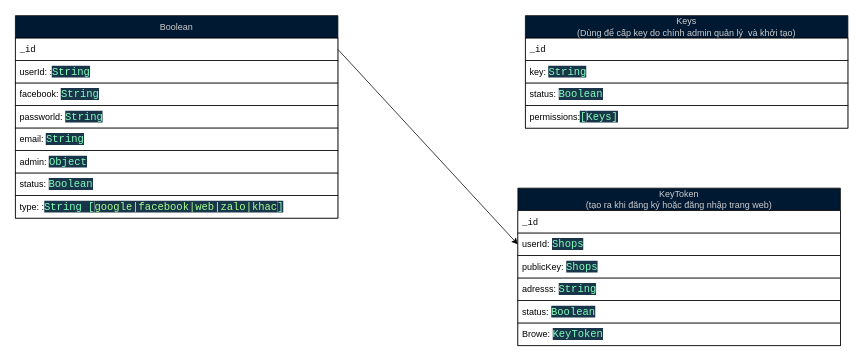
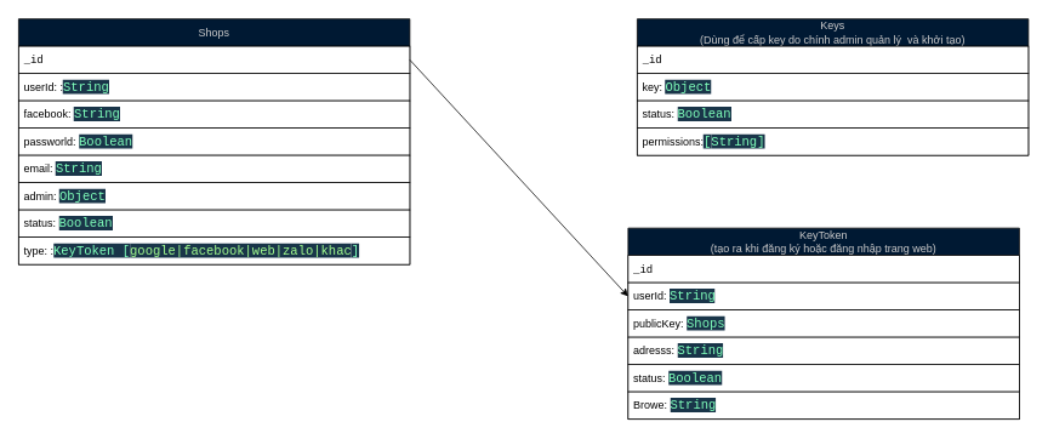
  <mxCell id="0" />
  <mxCell id="1" parent="0" />
- <mxCell id="2" value="Boolean" style="swimlane;fontStyle=0;childLayout=stackLayout;horizontal=1;startSize=30;horizontalStack=0;resizeParent=1;resizeParentMax=0;resizeLast=0;collapsible=1;marginBottom=0;whiteSpace=wrap;html=1;labelBackgroundColor=none;fontColor=#CCCCCC;swimlaneFillColor=none;gradientColor=none;fillColor=#001933;" vertex="1" parent="1"><mxGeometry x="20" y="20" width="430" height="270" as="geometry" /></mxCell>
+ <mxCell id="2" value="Shops" style="swimlane;fontStyle=0;childLayout=stackLayout;horizontal=1;startSize=30;horizontalStack=0;resizeParent=1;resizeParentMax=0;resizeLast=0;collapsible=1;marginBottom=0;whiteSpace=wrap;html=1;labelBackgroundColor=none;fontColor=#CCCCCC;swimlaneFillColor=none;gradientColor=none;fillColor=#001933;" vertex="1" parent="1"><mxGeometry x="20" y="20" width="430" height="270" as="geometry" /></mxCell>
  <mxCell id="3" value="&lt;font face=&quot;Menlo, Monaco, Courier New, monospace&quot;&gt;_id&lt;/font&gt;" style="text;strokeColor=default;fillColor=default;align=left;verticalAlign=middle;spacingLeft=4;spacingRight=4;overflow=hidden;points=[[0,0.5],[1,0.5]];portConstraint=eastwest;rotatable=0;whiteSpace=wrap;html=1;labelBackgroundColor=none;fontColor=default;labelBorderColor=none;" vertex="1" parent="2"><mxGeometry y="30" width="430" height="30" as="geometry" /></mxCell>
  <mxCell id="4" value="userId: :&lt;span style=&quot;color: rgb(128, 255, 187); background-color: rgb(25, 53, 73); font-family: Consolas, &amp;quot;Courier New&amp;quot;, monospace; font-size: 14px;&quot;&gt;String&lt;/span&gt;" style="text;strokeColor=default;fillColor=default;align=left;verticalAlign=middle;spacingLeft=4;spacingRight=4;overflow=hidden;points=[[0,0.5],[1,0.5]];portConstraint=eastwest;rotatable=0;whiteSpace=wrap;html=1;labelBackgroundColor=none;fontColor=default;labelBorderColor=none;" vertex="1" parent="2"><mxGeometry y="60" width="430" height="30" as="geometry" /></mxCell>
  <mxCell id="5" value="facebook:&amp;nbsp;&lt;span style=&quot;color: rgb(128, 255, 187); background-color: rgb(25, 53, 73); font-family: Consolas, &amp;quot;Courier New&amp;quot;, monospace; font-size: 14px;&quot;&gt;String&lt;/span&gt;" style="text;strokeColor=default;fillColor=default;align=left;verticalAlign=middle;spacingLeft=4;spacingRight=4;overflow=hidden;points=[[0,0.5],[1,0.5]];portConstraint=eastwest;rotatable=0;whiteSpace=wrap;html=1;labelBackgroundColor=none;fontColor=default;labelBorderColor=none;" vertex="1" parent="2"><mxGeometry y="90" width="430" height="30" as="geometry" /></mxCell>
- <mxCell id="6" value="passworld:&amp;nbsp;&lt;span style=&quot;color: rgb(128, 255, 187); background-color: rgb(25, 53, 73); font-family: Consolas, &amp;quot;Courier New&amp;quot;, monospace; font-size: 14px;&quot;&gt;String&lt;/span&gt;" style="text;strokeColor=default;fillColor=default;align=left;verticalAlign=middle;spacingLeft=4;spacingRight=4;overflow=hidden;points=[[0,0.5],[1,0.5]];portConstraint=eastwest;rotatable=0;whiteSpace=wrap;html=1;labelBackgroundColor=none;fontColor=default;labelBorderColor=none;" vertex="1" parent="2"><mxGeometry y="120" width="430" height="30" as="geometry" /></mxCell>
+ <mxCell id="6" value="passworld:&amp;nbsp;&lt;span style=&quot;color: rgb(128, 255, 187); background-color: rgb(25, 53, 73); font-family: Consolas, &amp;quot;Courier New&amp;quot;, monospace; font-size: 14px;&quot;&gt;Boolean&lt;/span&gt;" style="text;strokeColor=default;fillColor=default;align=left;verticalAlign=middle;spacingLeft=4;spacingRight=4;overflow=hidden;points=[[0,0.5],[1,0.5]];portConstraint=eastwest;rotatable=0;whiteSpace=wrap;html=1;labelBackgroundColor=none;fontColor=default;labelBorderColor=none;" vertex="1" parent="2"><mxGeometry y="120" width="430" height="30" as="geometry" /></mxCell>
  <mxCell id="7" value="email:&amp;nbsp;&lt;span style=&quot;color: rgb(128, 255, 187); background-color: rgb(25, 53, 73); font-family: Consolas, &amp;quot;Courier New&amp;quot;, monospace; font-size: 14px;&quot;&gt;String&lt;/span&gt;" style="text;strokeColor=default;fillColor=default;align=left;verticalAlign=middle;spacingLeft=4;spacingRight=4;overflow=hidden;points=[[0,0.5],[1,0.5]];portConstraint=eastwest;rotatable=0;whiteSpace=wrap;html=1;labelBackgroundColor=none;fontColor=default;labelBorderColor=none;" vertex="1" parent="2"><mxGeometry y="150" width="430" height="30" as="geometry" /></mxCell>
  <mxCell id="8" value="admin: &lt;font face=&quot;Consolas, Courier New, monospace&quot; color=&quot;#80ffbb&quot;&gt;&lt;span style=&quot;font-size: 14px; background-color: rgb(25, 53, 73);&quot;&gt;Object&lt;/span&gt;&lt;/font&gt;" style="text;strokeColor=default;fillColor=default;align=left;verticalAlign=middle;spacingLeft=4;spacingRight=4;overflow=hidden;points=[[0,0.5],[1,0.5]];portConstraint=eastwest;rotatable=0;whiteSpace=wrap;html=1;labelBackgroundColor=none;fontColor=default;labelBorderColor=none;" vertex="1" parent="2"><mxGeometry y="180" width="430" height="30" as="geometry" /></mxCell>
  <mxCell id="9" value="status:&amp;nbsp;&lt;span style=&quot;color: rgb(128, 255, 187); background-color: rgb(25, 53, 73); font-family: Consolas, &amp;quot;Courier New&amp;quot;, monospace; font-size: 14px;&quot;&gt;Boolean&lt;/span&gt;" style="text;strokeColor=default;fillColor=default;align=left;verticalAlign=middle;spacingLeft=4;spacingRight=4;overflow=hidden;points=[[0,0.5],[1,0.5]];portConstraint=eastwest;rotatable=0;whiteSpace=wrap;html=1;labelBackgroundColor=none;fontColor=default;labelBorderColor=none;" vertex="1" parent="2"><mxGeometry y="210" width="430" height="30" as="geometry" /></mxCell>
- <mxCell id="10" value="type: :&lt;span style=&quot;color: rgb(128, 255, 187); background-color: rgb(25, 53, 73); font-family: Consolas, &amp;quot;Courier New&amp;quot;, monospace; font-size: 14px;&quot;&gt;String [&lt;/span&gt;&lt;span style=&quot;color: rgb(165, 255, 144); background-color: rgb(25, 53, 73); font-family: Consolas, &amp;quot;Courier New&amp;quot;, monospace; font-size: 14px;&quot;&gt;google|facebook|web|zalo|khac&lt;/span&gt;&lt;span style=&quot;background-color: rgb(25, 53, 73); color: rgb(128, 255, 187); font-family: Consolas, &amp;quot;Courier New&amp;quot;, monospace; font-size: 14px;&quot;&gt;]&lt;/span&gt;" style="text;strokeColor=default;fillColor=default;align=left;verticalAlign=middle;spacingLeft=4;spacingRight=4;overflow=hidden;points=[[0,0.5],[1,0.5]];portConstraint=eastwest;rotatable=0;whiteSpace=wrap;html=1;labelBackgroundColor=none;fontColor=default;labelBorderColor=none;" vertex="1" parent="2"><mxGeometry y="240" width="430" height="30" as="geometry" /></mxCell>
+ <mxCell id="10" value="type: :&lt;span style=&quot;color: rgb(128, 255, 187); background-color: rgb(25, 53, 73); font-family: Consolas, &amp;quot;Courier New&amp;quot;, monospace; font-size: 14px;&quot;&gt;KeyToken [&lt;/span&gt;&lt;span style=&quot;color: rgb(165, 255, 144); background-color: rgb(25, 53, 73); font-family: Consolas, &amp;quot;Courier New&amp;quot;, monospace; font-size: 14px;&quot;&gt;google|facebook|web|zalo|khac&lt;/span&gt;&lt;span style=&quot;background-color: rgb(25, 53, 73); color: rgb(128, 255, 187); font-family: Consolas, &amp;quot;Courier New&amp;quot;, monospace; font-size: 14px;&quot;&gt;]&lt;/span&gt;" style="text;strokeColor=default;fillColor=default;align=left;verticalAlign=middle;spacingLeft=4;spacingRight=4;overflow=hidden;points=[[0,0.5],[1,0.5]];portConstraint=eastwest;rotatable=0;whiteSpace=wrap;html=1;labelBackgroundColor=none;fontColor=default;labelBorderColor=none;" vertex="1" parent="2"><mxGeometry y="240" width="430" height="30" as="geometry" /></mxCell>
  <mxCell id="11" value="Keys&lt;br&gt;(Dùng để cấp key do chính admin quản lý&amp;nbsp; và khởi tạo)" style="swimlane;fontStyle=0;childLayout=stackLayout;horizontal=1;startSize=30;horizontalStack=0;resizeParent=1;resizeParentMax=0;resizeLast=0;collapsible=1;marginBottom=0;whiteSpace=wrap;html=1;labelBackgroundColor=none;fontColor=#CCCCCC;swimlaneFillColor=none;gradientColor=none;fillColor=#001933;" vertex="1" parent="1"><mxGeometry x="700" y="20" width="430" height="150" as="geometry" /></mxCell>
  <mxCell id="12" value="&lt;font face=&quot;Menlo, Monaco, Courier New, monospace&quot;&gt;_id&lt;/font&gt;" style="text;strokeColor=default;fillColor=default;align=left;verticalAlign=middle;spacingLeft=4;spacingRight=4;overflow=hidden;points=[[0,0.5],[1,0.5]];portConstraint=eastwest;rotatable=0;whiteSpace=wrap;html=1;labelBackgroundColor=none;fontColor=default;labelBorderColor=none;" vertex="1" parent="11"><mxGeometry y="30" width="430" height="30" as="geometry" /></mxCell>
- <mxCell id="13" value="key:&amp;nbsp;&lt;span style=&quot;color: rgb(128, 255, 187); background-color: rgb(25, 53, 73); font-family: Consolas, &amp;quot;Courier New&amp;quot;, monospace; font-size: 14px;&quot;&gt;String&lt;/span&gt;" style="text;strokeColor=default;fillColor=default;align=left;verticalAlign=middle;spacingLeft=4;spacingRight=4;overflow=hidden;points=[[0,0.5],[1,0.5]];portConstraint=eastwest;rotatable=0;whiteSpace=wrap;html=1;labelBackgroundColor=none;fontColor=default;labelBorderColor=none;" vertex="1" parent="11"><mxGeometry y="60" width="430" height="30" as="geometry" /></mxCell>
+ <mxCell id="13" value="key:&amp;nbsp;&lt;span style=&quot;color: rgb(128, 255, 187); background-color: rgb(25, 53, 73); font-family: Consolas, &amp;quot;Courier New&amp;quot;, monospace; font-size: 14px;&quot;&gt;Object&lt;/span&gt;" style="text;strokeColor=default;fillColor=default;align=left;verticalAlign=middle;spacingLeft=4;spacingRight=4;overflow=hidden;points=[[0,0.5],[1,0.5]];portConstraint=eastwest;rotatable=0;whiteSpace=wrap;html=1;labelBackgroundColor=none;fontColor=default;labelBorderColor=none;" vertex="1" parent="11"><mxGeometry y="60" width="430" height="30" as="geometry" /></mxCell>
  <mxCell id="14" value="status:&amp;nbsp;&lt;span style=&quot;color: rgb(128, 255, 187); background-color: rgb(25, 53, 73); font-family: Consolas, &amp;quot;Courier New&amp;quot;, monospace; font-size: 14px;&quot;&gt;Boolean&lt;/span&gt;" style="text;strokeColor=default;fillColor=default;align=left;verticalAlign=middle;spacingLeft=4;spacingRight=4;overflow=hidden;points=[[0,0.5],[1,0.5]];portConstraint=eastwest;rotatable=0;whiteSpace=wrap;html=1;labelBackgroundColor=none;fontColor=default;labelBorderColor=none;" vertex="1" parent="11"><mxGeometry y="90" width="430" height="30" as="geometry" /></mxCell>
- <mxCell id="15" value="permissions:&lt;span style=&quot;color: rgb(128, 255, 187); font-family: Consolas, &amp;quot;Courier New&amp;quot;, monospace; font-size: 14px; background-color: rgb(25, 53, 73);&quot;&gt;[&lt;/span&gt;&lt;span style=&quot;color: rgb(128, 255, 187); background-color: rgb(25, 53, 73); font-family: Consolas, &amp;quot;Courier New&amp;quot;, monospace; font-size: 14px;&quot;&gt;Keys]&lt;/span&gt;" style="text;strokeColor=default;fillColor=default;align=left;verticalAlign=middle;spacingLeft=4;spacingRight=4;overflow=hidden;points=[[0,0.5],[1,0.5]];portConstraint=eastwest;rotatable=0;whiteSpace=wrap;html=1;labelBackgroundColor=none;fontColor=default;labelBorderColor=none;" vertex="1" parent="11"><mxGeometry y="120" width="430" height="30" as="geometry" /></mxCell>
+ <mxCell id="15" value="permissions:&lt;span style=&quot;color: rgb(128, 255, 187); font-family: Consolas, &amp;quot;Courier New&amp;quot;, monospace; font-size: 14px; background-color: rgb(25, 53, 73);&quot;&gt;[&lt;/span&gt;&lt;span style=&quot;color: rgb(128, 255, 187); background-color: rgb(25, 53, 73); font-family: Consolas, &amp;quot;Courier New&amp;quot;, monospace; font-size: 14px;&quot;&gt;String]&lt;/span&gt;" style="text;strokeColor=default;fillColor=default;align=left;verticalAlign=middle;spacingLeft=4;spacingRight=4;overflow=hidden;points=[[0,0.5],[1,0.5]];portConstraint=eastwest;rotatable=0;whiteSpace=wrap;html=1;labelBackgroundColor=none;fontColor=default;labelBorderColor=none;" vertex="1" parent="11"><mxGeometry y="120" width="430" height="30" as="geometry" /></mxCell>
  <mxCell id="16" value="KeyToken&lt;br&gt;(tạo ra khi đăng ký hoặc đăng nhập trang web)" style="swimlane;fontStyle=0;childLayout=stackLayout;horizontal=1;startSize=30;horizontalStack=0;resizeParent=1;resizeParentMax=0;resizeLast=0;collapsible=1;marginBottom=0;whiteSpace=wrap;html=1;labelBackgroundColor=none;fontColor=#CCCCCC;swimlaneFillColor=none;gradientColor=none;fillColor=#001933;" vertex="1" parent="1"><mxGeometry x="690" y="250" width="430" height="210" as="geometry" /></mxCell>
  <mxCell id="17" value="&lt;font face=&quot;Menlo, Monaco, Courier New, monospace&quot;&gt;_id&lt;/font&gt;" style="text;strokeColor=default;fillColor=default;align=left;verticalAlign=middle;spacingLeft=4;spacingRight=4;overflow=hidden;points=[[0,0.5],[1,0.5]];portConstraint=eastwest;rotatable=0;whiteSpace=wrap;html=1;labelBackgroundColor=none;fontColor=default;labelBorderColor=none;" vertex="1" parent="16"><mxGeometry y="30" width="430" height="30" as="geometry" /></mxCell>
- <mxCell id="18" value="userId:&amp;nbsp;&lt;span style=&quot;color: rgb(128, 255, 187); background-color: rgb(25, 53, 73); font-family: Consolas, &amp;quot;Courier New&amp;quot;, monospace; font-size: 14px;&quot;&gt;Shops&lt;/span&gt;" style="text;strokeColor=default;fillColor=default;align=left;verticalAlign=middle;spacingLeft=4;spacingRight=4;overflow=hidden;points=[[0,0.5],[1,0.5]];portConstraint=eastwest;rotatable=0;whiteSpace=wrap;html=1;labelBackgroundColor=none;fontColor=default;labelBorderColor=none;" vertex="1" parent="16"><mxGeometry y="60" width="430" height="30" as="geometry" /></mxCell>
+ <mxCell id="18" value="userId:&amp;nbsp;&lt;span style=&quot;color: rgb(128, 255, 187); background-color: rgb(25, 53, 73); font-family: Consolas, &amp;quot;Courier New&amp;quot;, monospace; font-size: 14px;&quot;&gt;String&lt;/span&gt;" style="text;strokeColor=default;fillColor=default;align=left;verticalAlign=middle;spacingLeft=4;spacingRight=4;overflow=hidden;points=[[0,0.5],[1,0.5]];portConstraint=eastwest;rotatable=0;whiteSpace=wrap;html=1;labelBackgroundColor=none;fontColor=default;labelBorderColor=none;" vertex="1" parent="16"><mxGeometry y="60" width="430" height="30" as="geometry" /></mxCell>
  <mxCell id="19" value="publicKey:&amp;nbsp;&lt;span style=&quot;color: rgb(128, 255, 187); background-color: rgb(25, 53, 73); font-family: Consolas, &amp;quot;Courier New&amp;quot;, monospace; font-size: 14px;&quot;&gt;Shops&lt;/span&gt;" style="text;strokeColor=default;fillColor=default;align=left;verticalAlign=middle;spacingLeft=4;spacingRight=4;overflow=hidden;points=[[0,0.5],[1,0.5]];portConstraint=eastwest;rotatable=0;whiteSpace=wrap;html=1;labelBackgroundColor=none;fontColor=default;labelBorderColor=none;" vertex="1" parent="16"><mxGeometry y="90" width="430" height="30" as="geometry" /></mxCell>
  <mxCell id="20" value="adresss:&amp;nbsp;&lt;span style=&quot;color: rgb(128, 255, 187); background-color: rgb(25, 53, 73); font-family: Consolas, &amp;quot;Courier New&amp;quot;, monospace; font-size: 14px;&quot;&gt;String&lt;/span&gt;" style="text;strokeColor=default;fillColor=default;align=left;verticalAlign=middle;spacingLeft=4;spacingRight=4;overflow=hidden;points=[[0,0.5],[1,0.5]];portConstraint=eastwest;rotatable=0;whiteSpace=wrap;html=1;labelBackgroundColor=none;fontColor=default;labelBorderColor=none;" vertex="1" parent="16"><mxGeometry y="120" width="430" height="30" as="geometry" /></mxCell>
  <mxCell id="21" value="status:&amp;nbsp;&lt;span style=&quot;color: rgb(128, 255, 187); background-color: rgb(25, 53, 73); font-family: Consolas, &amp;quot;Courier New&amp;quot;, monospace; font-size: 14px;&quot;&gt;Boolean&lt;/span&gt;" style="text;strokeColor=default;fillColor=default;align=left;verticalAlign=middle;spacingLeft=4;spacingRight=4;overflow=hidden;points=[[0,0.5],[1,0.5]];portConstraint=eastwest;rotatable=0;whiteSpace=wrap;html=1;labelBackgroundColor=none;fontColor=default;labelBorderColor=none;" vertex="1" parent="16"><mxGeometry y="150" width="430" height="30" as="geometry" /></mxCell>
- <mxCell id="22" value="Browe:&amp;nbsp;&lt;span style=&quot;color: rgb(128, 255, 187); background-color: rgb(25, 53, 73); font-family: Consolas, &amp;quot;Courier New&amp;quot;, monospace; font-size: 14px;&quot;&gt;KeyToken&lt;/span&gt;" style="text;strokeColor=default;fillColor=default;align=left;verticalAlign=middle;spacingLeft=4;spacingRight=4;overflow=hidden;points=[[0,0.5],[1,0.5]];portConstraint=eastwest;rotatable=0;whiteSpace=wrap;html=1;labelBackgroundColor=none;fontColor=default;labelBorderColor=none;" vertex="1" parent="16"><mxGeometry y="180" width="430" height="30" as="geometry" /></mxCell>
+ <mxCell id="22" value="Browe:&amp;nbsp;&lt;span style=&quot;color: rgb(128, 255, 187); background-color: rgb(25, 53, 73); font-family: Consolas, &amp;quot;Courier New&amp;quot;, monospace; font-size: 14px;&quot;&gt;String&lt;/span&gt;" style="text;strokeColor=default;fillColor=default;align=left;verticalAlign=middle;spacingLeft=4;spacingRight=4;overflow=hidden;points=[[0,0.5],[1,0.5]];portConstraint=eastwest;rotatable=0;whiteSpace=wrap;html=1;labelBackgroundColor=none;fontColor=default;labelBorderColor=none;" vertex="1" parent="16"><mxGeometry y="180" width="430" height="30" as="geometry" /></mxCell>
  <mxCell id="23" style="edgeStyle=none;html=1;entryX=0;entryY=0.5;entryDx=0;entryDy=0;exitX=1;exitY=0.5;exitDx=0;exitDy=0;" edge="1" parent="1" source="3" target="18"><mxGeometry relative="1" as="geometry" /></mxCell>
